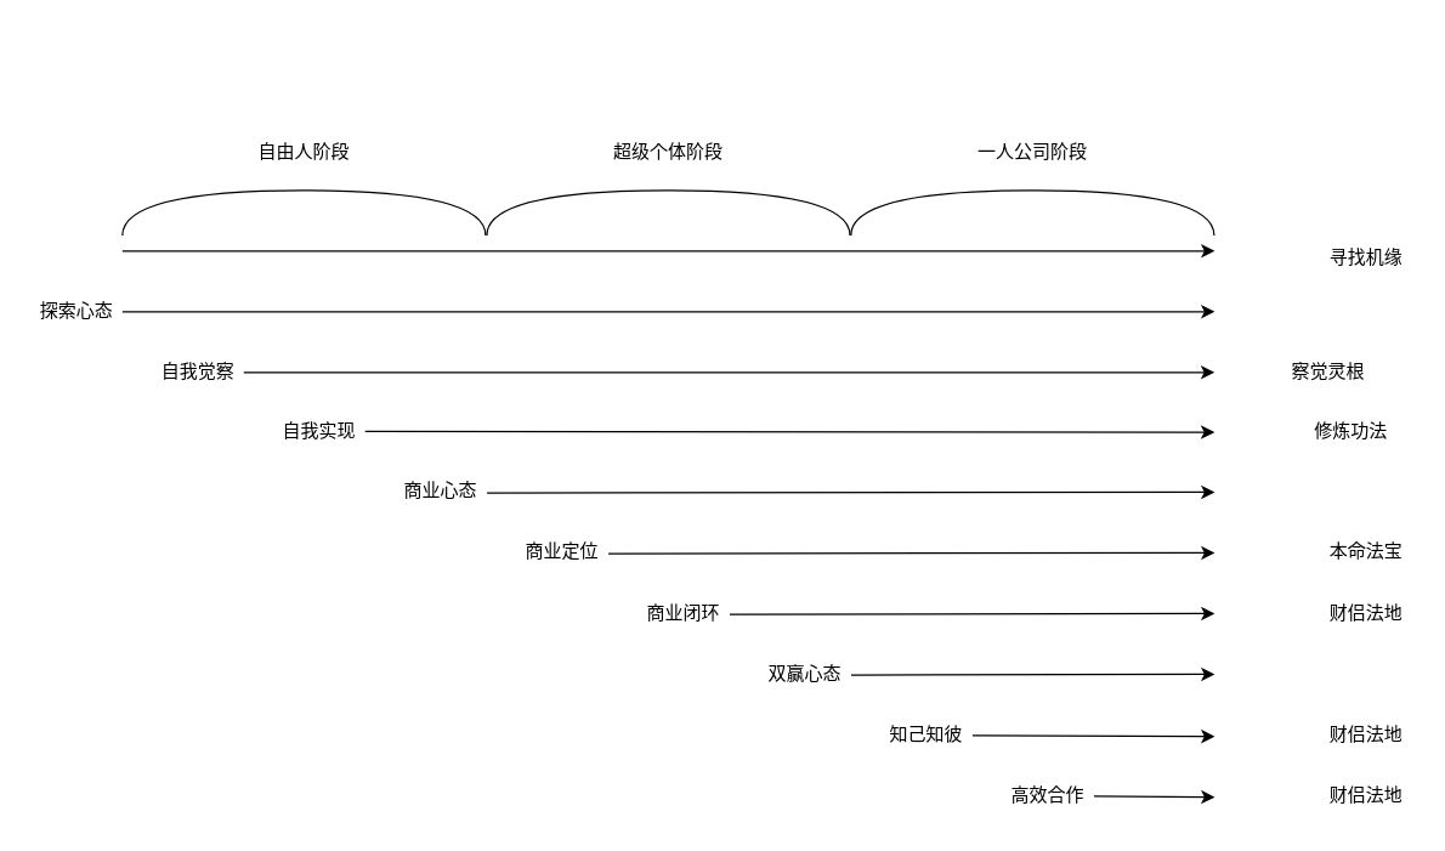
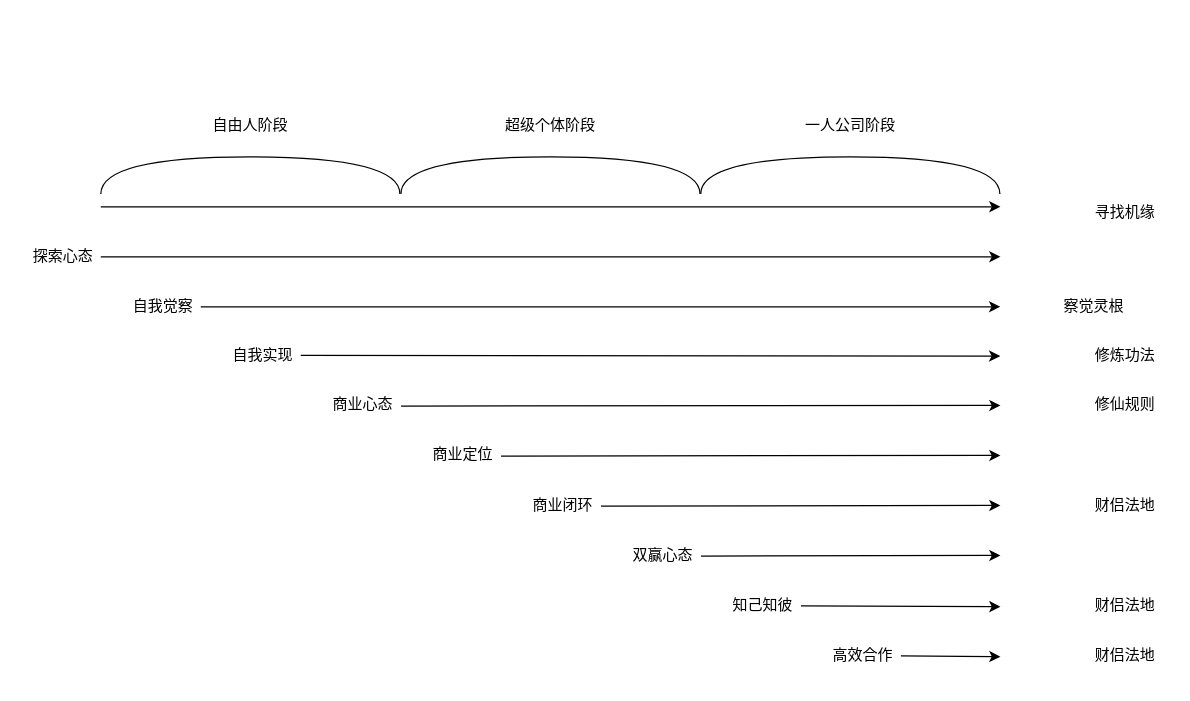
  <mxCell id="0" />
  <mxCell id="1" parent="0" />
  <mxCell id="2" value="" style="endArrow=classic;html=1;rounded=0;" edge="1" parent="1"><mxGeometry width="50" height="50" relative="1" as="geometry"><mxPoint x="80" y="165" as="sourcePoint" /><mxPoint x="800" y="165" as="targetPoint" /></mxGeometry></mxCell>
  <mxCell id="3" value="" style="shape=requiredInterface;html=1;verticalLabelPosition=bottom;rotation=90;flipV=1;flipH=1;shadow=0;gradientColor=none;" vertex="1" parent="1"><mxGeometry x="184.84" y="20.16" width="29.69" height="239.37" as="geometry" /></mxCell>
  <mxCell id="4" value="" style="endArrow=classic;startArrow=none;html=1;rounded=0;startFill=0;endFill=1;" edge="1" parent="1"><mxGeometry width="50" height="50" relative="1" as="geometry"><mxPoint x="80" y="205" as="sourcePoint" /><mxPoint x="800" y="205" as="targetPoint" /></mxGeometry></mxCell>
  <mxCell id="5" value="" style="shape=requiredInterface;html=1;verticalLabelPosition=bottom;rotation=90;flipV=1;flipH=1;shadow=0;gradientColor=none;" vertex="1" parent="1"><mxGeometry x="425" y="20.16" width="29.69" height="239.37" as="geometry" /></mxCell>
  <mxCell id="6" value="" style="shape=requiredInterface;html=1;verticalLabelPosition=bottom;rotation=90;flipV=1;flipH=1;shadow=0;gradientColor=none;" vertex="1" parent="1"><mxGeometry x="665" y="20.16" width="29.69" height="239.37" as="geometry" /></mxCell>
  <mxCell id="7" value="自由人阶段" style="text;html=1;align=center;verticalAlign=middle;whiteSpace=wrap;rounded=0;" vertex="1" parent="1"><mxGeometry x="159.68" y="85" width="80" height="30" as="geometry" /></mxCell>
  <mxCell id="8" value="超级个体阶段" style="text;html=1;align=center;verticalAlign=middle;whiteSpace=wrap;rounded=0;" vertex="1" parent="1"><mxGeometry x="399.84" y="85" width="80" height="30" as="geometry" /></mxCell>
  <mxCell id="9" value="一人公司阶段" style="text;html=1;align=center;verticalAlign=middle;whiteSpace=wrap;rounded=0;" vertex="1" parent="1"><mxGeometry x="639.85" y="85" width="80" height="30" as="geometry" /></mxCell>
  <mxCell id="10" value="探索心态" style="text;html=1;align=center;verticalAlign=middle;whiteSpace=wrap;rounded=0;" vertex="1" parent="1"><mxGeometry x="20" y="190" width="60" height="30" as="geometry" /></mxCell>
  <mxCell id="11" value="" style="endArrow=classic;startArrow=none;html=1;rounded=0;startFill=0;endFill=1;strokeColor=default;align=center;verticalAlign=middle;fontFamily=Helvetica;fontSize=11;fontColor=default;labelBackgroundColor=default;" edge="1" parent="1"><mxGeometry width="50" height="50" relative="1" as="geometry"><mxPoint x="160" y="245" as="sourcePoint" /><mxPoint x="799.84" y="245" as="targetPoint" /></mxGeometry></mxCell>
  <mxCell id="12" value="自我觉察" style="text;html=1;align=center;verticalAlign=middle;whiteSpace=wrap;rounded=0;" vertex="1" parent="1"><mxGeometry x="99.68" y="229.53" width="60" height="30" as="geometry" /></mxCell>
  <mxCell id="13" value="" style="endArrow=classic;startArrow=none;html=1;rounded=0;startFill=0;endFill=1;strokeColor=default;align=center;verticalAlign=middle;fontFamily=Helvetica;fontSize=11;fontColor=default;labelBackgroundColor=default;" edge="1" parent="1"><mxGeometry width="50" height="50" relative="1" as="geometry"><mxPoint x="240" y="284" as="sourcePoint" /><mxPoint x="799.84" y="284.47" as="targetPoint" /></mxGeometry></mxCell>
  <mxCell id="14" value="自我实现" style="text;html=1;align=center;verticalAlign=middle;whiteSpace=wrap;rounded=0;" vertex="1" parent="1"><mxGeometry x="179.68" y="269" width="60" height="30" as="geometry" /></mxCell>
  <mxCell id="15" value="" style="endArrow=classic;startArrow=none;html=1;rounded=0;startFill=0;endFill=1;strokeColor=default;align=center;verticalAlign=middle;fontFamily=Helvetica;fontSize=11;fontColor=default;labelBackgroundColor=default;" edge="1" parent="1"><mxGeometry width="50" height="50" relative="1" as="geometry"><mxPoint x="320.32" y="324.47" as="sourcePoint" /><mxPoint x="800" y="324" as="targetPoint" /></mxGeometry></mxCell>
  <mxCell id="16" value="商业心态" style="text;html=1;align=center;verticalAlign=middle;whiteSpace=wrap;rounded=0;" vertex="1" parent="1"><mxGeometry x="260" y="308" width="60" height="30" as="geometry" /></mxCell>
  <mxCell id="17" value="" style="endArrow=classic;startArrow=none;html=1;rounded=0;startFill=0;endFill=1;strokeColor=default;align=center;verticalAlign=middle;fontFamily=Helvetica;fontSize=11;fontColor=default;labelBackgroundColor=default;" edge="1" parent="1"><mxGeometry width="50" height="50" relative="1" as="geometry"><mxPoint x="400.32" y="364.47" as="sourcePoint" /><mxPoint x="800" y="364" as="targetPoint" /></mxGeometry></mxCell>
  <mxCell id="18" value="商业定位" style="text;html=1;align=center;verticalAlign=middle;whiteSpace=wrap;rounded=0;" vertex="1" parent="1"><mxGeometry x="340" y="348" width="60" height="30" as="geometry" /></mxCell>
  <mxCell id="19" value="" style="endArrow=classic;startArrow=none;html=1;rounded=0;startFill=0;endFill=1;strokeColor=default;align=center;verticalAlign=middle;fontFamily=Helvetica;fontSize=11;fontColor=default;labelBackgroundColor=default;" edge="1" parent="1"><mxGeometry width="50" height="50" relative="1" as="geometry"><mxPoint x="480.32" y="404.47" as="sourcePoint" /><mxPoint x="800" y="404" as="targetPoint" /></mxGeometry></mxCell>
  <mxCell id="20" value="商业闭环" style="text;html=1;align=center;verticalAlign=middle;whiteSpace=wrap;rounded=0;" vertex="1" parent="1"><mxGeometry x="420" y="389" width="60" height="30" as="geometry" /></mxCell>
  <mxCell id="21" value="" style="endArrow=classic;startArrow=none;html=1;rounded=0;startFill=0;endFill=1;strokeColor=default;align=center;verticalAlign=middle;fontFamily=Helvetica;fontSize=11;fontColor=default;labelBackgroundColor=default;" edge="1" parent="1"><mxGeometry width="50" height="50" relative="1" as="geometry"><mxPoint x="560.32" y="444.47" as="sourcePoint" /><mxPoint x="800" y="444" as="targetPoint" /></mxGeometry></mxCell>
  <mxCell id="22" value="双赢心态" style="text;html=1;align=center;verticalAlign=middle;whiteSpace=wrap;rounded=0;" vertex="1" parent="1"><mxGeometry x="500" y="429" width="60" height="30" as="geometry" /></mxCell>
  <mxCell id="23" value="" style="endArrow=classic;startArrow=none;html=1;rounded=0;startFill=0;endFill=1;strokeColor=default;align=center;verticalAlign=middle;fontFamily=Helvetica;fontSize=11;fontColor=default;labelBackgroundColor=default;" edge="1" parent="1"><mxGeometry width="50" height="50" relative="1" as="geometry"><mxPoint x="640.32" y="484.47" as="sourcePoint" /><mxPoint x="800" y="485" as="targetPoint" /></mxGeometry></mxCell>
  <mxCell id="24" value="知己知彼" style="text;html=1;align=center;verticalAlign=middle;whiteSpace=wrap;rounded=0;" vertex="1" parent="1"><mxGeometry x="580" y="469" width="60" height="30" as="geometry" /></mxCell>
  <mxCell id="25" value="" style="endArrow=classic;startArrow=none;html=1;rounded=0;startFill=0;endFill=1;strokeColor=default;align=center;verticalAlign=middle;fontFamily=Helvetica;fontSize=11;fontColor=default;labelBackgroundColor=default;" edge="1" parent="1"><mxGeometry width="50" height="50" relative="1" as="geometry"><mxPoint x="720.32" y="524.47" as="sourcePoint" /><mxPoint x="800" y="525" as="targetPoint" /></mxGeometry></mxCell>
  <mxCell id="26" value="高效合作" style="text;html=1;align=center;verticalAlign=middle;whiteSpace=wrap;rounded=0;" vertex="1" parent="1"><mxGeometry x="660" y="509" width="60" height="30" as="geometry" /></mxCell>
  <mxCell id="27" value="寻找机缘" style="text;html=1;align=center;verticalAlign=middle;whiteSpace=wrap;rounded=0;" vertex="1" parent="1"><mxGeometry x="870" y="155" width="60" height="30" as="geometry" /></mxCell>
  <mxCell id="28" value="察觉灵根" style="text;html=1;align=center;verticalAlign=middle;whiteSpace=wrap;rounded=0;" vertex="1" parent="1"><mxGeometry x="845" y="229.53" width="60" height="30" as="geometry" /></mxCell>
- <mxCell id="29" value="修炼功法" style="text;html=1;align=center;verticalAlign=middle;whiteSpace=wrap;rounded=0;" vertex="1" parent="1"><mxGeometry x="860" y="269" width="60" height="30" as="geometry" /></mxCell>
- <mxCell id="31" value="本命法宝" style="text;html=1;align=center;verticalAlign=middle;whiteSpace=wrap;rounded=0;" vertex="1" parent="1"><mxGeometry x="870" y="348" width="60" height="30" as="geometry" /></mxCell>
+ <mxCell id="29" value="修炼功法" style="text;html=1;align=center;verticalAlign=middle;whiteSpace=wrap;rounded=0;" vertex="1" parent="1"><mxGeometry x="870" y="269" width="60" height="30" as="geometry" /></mxCell>
+ <mxCell id="30" value="修仙规则" style="text;html=1;align=center;verticalAlign=middle;whiteSpace=wrap;rounded=0;" vertex="1" parent="1"><mxGeometry x="870" y="308" width="60" height="30" as="geometry" /></mxCell>
  <mxCell id="32" value="财侣法地" style="text;html=1;align=center;verticalAlign=middle;whiteSpace=wrap;rounded=0;" vertex="1" parent="1"><mxGeometry x="870" y="389" width="60" height="30" as="geometry" /></mxCell>
  <mxCell id="33" value="财侣法地" style="text;html=1;align=center;verticalAlign=middle;whiteSpace=wrap;rounded=0;" vertex="1" parent="1"><mxGeometry x="870" y="469" width="60" height="30" as="geometry" /></mxCell>
  <mxCell id="34" value="财侣法地" style="text;html=1;align=center;verticalAlign=middle;whiteSpace=wrap;rounded=0;" vertex="1" parent="1"><mxGeometry x="870" y="509" width="60" height="30" as="geometry" /></mxCell>
